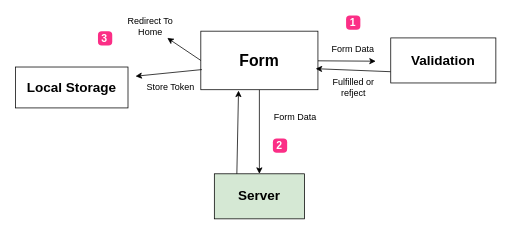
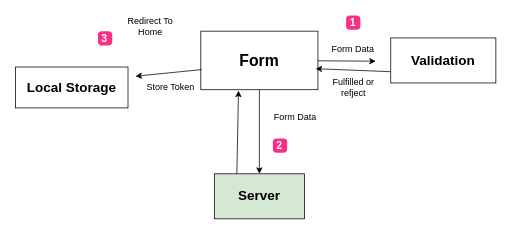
  <mxCell id="0" />
  <mxCell id="1" parent="0" />
  <mxCell id="2" style="edgeStyle=none;html=1;entryX=0.5;entryY=0;entryDx=0;entryDy=0;" parent="1" source="4" target="5" edge="1"><mxGeometry relative="1" as="geometry"><mxPoint x="345" y="181" as="targetPoint" /></mxGeometry></mxCell>
  <mxCell id="3" style="edgeStyle=none;html=1;" parent="1" source="4" edge="1"><mxGeometry relative="1" as="geometry"><mxPoint x="500" y="81" as="targetPoint" /></mxGeometry></mxCell>
  <mxCell id="4" value="&lt;font style=&quot;font-size: 21px&quot;&gt;&lt;b&gt;Form&lt;/b&gt;&lt;/font&gt;" style="rounded=0;whiteSpace=wrap;html=1;" parent="1" vertex="1"><mxGeometry x="267" y="41" width="156" height="78" as="geometry" /></mxCell>
  <mxCell id="5" value="&lt;font style=&quot;font-size: 18px&quot;&gt;&lt;b&gt;Server&lt;/b&gt;&lt;/font&gt;" style="rounded=0;whiteSpace=wrap;html=1;fillColor=#d5e8d4;" parent="1" vertex="1"><mxGeometry x="285" y="231" width="120" height="60" as="geometry" /></mxCell>
  <mxCell id="6" value="Form Data" style="text;html=1;strokeColor=none;fillColor=none;align=center;verticalAlign=middle;whiteSpace=wrap;rounded=0;" parent="1" vertex="1"><mxGeometry x="440" y="50" width="60" height="30" as="geometry" /></mxCell>
  <mxCell id="7" value="" style="endArrow=classic;html=1;exitX=0;exitY=0.75;exitDx=0;exitDy=0;" parent="1" source="8" edge="1"><mxGeometry width="50" height="50" relative="1" as="geometry"><mxPoint x="315" y="181" as="sourcePoint" /><mxPoint x="420" y="91" as="targetPoint" /></mxGeometry></mxCell>
  <mxCell id="8" value="&lt;font style=&quot;font-size: 18px&quot;&gt;&lt;b&gt;Validation&lt;/b&gt;&lt;/font&gt;" style="rounded=0;whiteSpace=wrap;html=1;" parent="1" vertex="1"><mxGeometry x="520" y="50" width="140" height="60" as="geometry" /></mxCell>
  <mxCell id="9" value="Fulfilled or refject" style="text;html=1;strokeColor=none;fillColor=none;align=center;verticalAlign=middle;whiteSpace=wrap;rounded=0;" parent="1" vertex="1"><mxGeometry x="430.5" y="101" width="79" height="30" as="geometry" /></mxCell>
  <mxCell id="10" value="Form Data" style="text;html=1;strokeColor=none;fillColor=none;align=center;verticalAlign=middle;whiteSpace=wrap;rounded=0;" parent="1" vertex="1"><mxGeometry x="363" y="141" width="60" height="30" as="geometry" /></mxCell>
  <mxCell id="11" value="" style="endArrow=classic;html=1;exitX=0.25;exitY=0;exitDx=0;exitDy=0;entryX=0.322;entryY=1.015;entryDx=0;entryDy=0;entryPerimeter=0;" parent="1" source="5" target="4" edge="1"><mxGeometry width="50" height="50" relative="1" as="geometry"><mxPoint x="290" y="221" as="sourcePoint" /><mxPoint x="340" y="171" as="targetPoint" /></mxGeometry></mxCell>
- <mxCell id="12" value="" style="endArrow=classic;html=1;exitX=0;exitY=0.5;exitDx=0;exitDy=0;" parent="1" source="4" target="13" edge="1"><mxGeometry width="50" height="50" relative="1" as="geometry"><mxPoint x="290" y="221" as="sourcePoint" /><mxPoint x="180" y="80" as="targetPoint" /></mxGeometry></mxCell>
  <mxCell id="13" value="Redirect To Home" style="text;html=1;strokeColor=none;fillColor=none;align=center;verticalAlign=middle;whiteSpace=wrap;rounded=0;" parent="1" vertex="1"><mxGeometry x="160" y="20" width="80" height="30" as="geometry" /></mxCell>
  <mxCell id="14" value="" style="endArrow=classic;html=1;exitX=0.009;exitY=0.656;exitDx=0;exitDy=0;exitPerimeter=0;" parent="1" source="4" edge="1"><mxGeometry width="50" height="50" relative="1" as="geometry"><mxPoint x="290" y="221" as="sourcePoint" /><mxPoint x="180" y="101" as="targetPoint" /></mxGeometry></mxCell>
  <mxCell id="15" value="Store Token" style="text;html=1;strokeColor=none;fillColor=none;align=center;verticalAlign=middle;whiteSpace=wrap;rounded=0;" parent="1" vertex="1"><mxGeometry x="187" y="101" width="80" height="30" as="geometry" /></mxCell>
  <mxCell id="16" value="&lt;b&gt;&lt;font style=&quot;font-size: 18px&quot;&gt;Local Storage&lt;/font&gt;&lt;/b&gt;" style="rounded=0;whiteSpace=wrap;html=1;" parent="1" vertex="1"><mxGeometry x="20" y="88.75" width="150" height="54.5" as="geometry" /></mxCell>
  <mxCell id="17" value="2" style="html=1;shadow=0;dashed=0;shape=mxgraph.bootstrap.rrect;rSize=5;strokeColor=none;strokeWidth=1;fillColor=#FB2E86;fontColor=#FFFFFF;whiteSpace=wrap;align=left;verticalAlign=middle;spacingLeft=0;fontStyle=1;fontSize=14;spacing=5;" vertex="1" parent="1"><mxGeometry x="363" y="184" width="19" height="19" as="geometry" /></mxCell>
  <mxCell id="18" value="1" style="html=1;shadow=0;dashed=0;shape=mxgraph.bootstrap.rrect;rSize=5;strokeColor=none;strokeWidth=1;fillColor=#FB2E86;fontColor=#FFFFFF;whiteSpace=wrap;align=left;verticalAlign=middle;spacingLeft=0;fontStyle=1;fontSize=14;spacing=5;" vertex="1" parent="1"><mxGeometry x="460.5" y="20" width="19" height="19" as="geometry" /></mxCell>
  <mxCell id="19" value="3" style="html=1;shadow=0;dashed=0;shape=mxgraph.bootstrap.rrect;rSize=5;strokeColor=none;strokeWidth=1;fillColor=#FB2E86;fontColor=#FFFFFF;whiteSpace=wrap;align=left;verticalAlign=middle;spacingLeft=0;fontStyle=1;fontSize=14;spacing=5;" vertex="1" parent="1"><mxGeometry x="130" y="41" width="19" height="19" as="geometry" /></mxCell>
